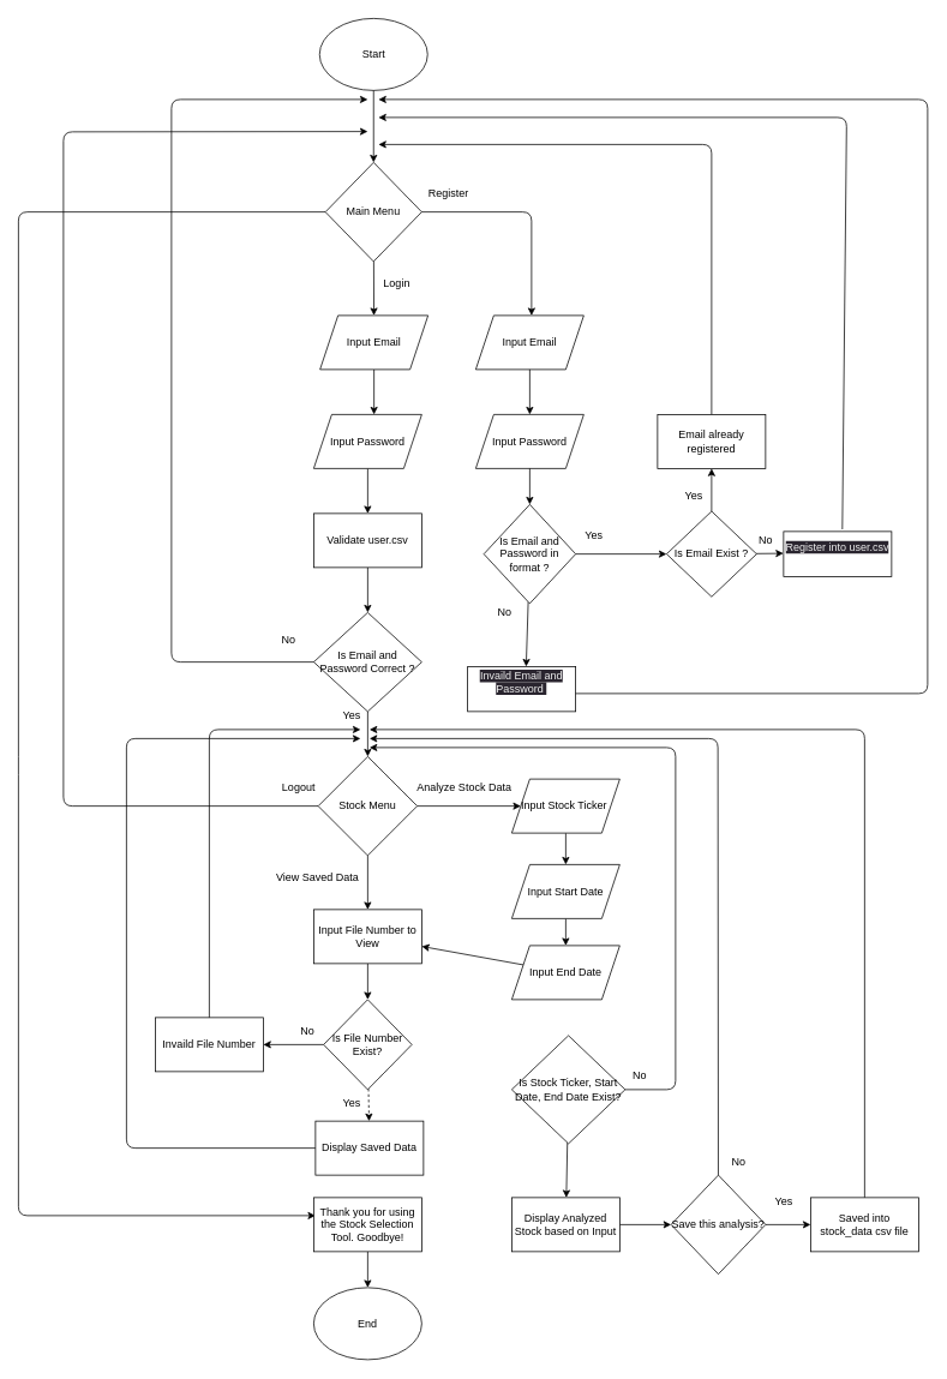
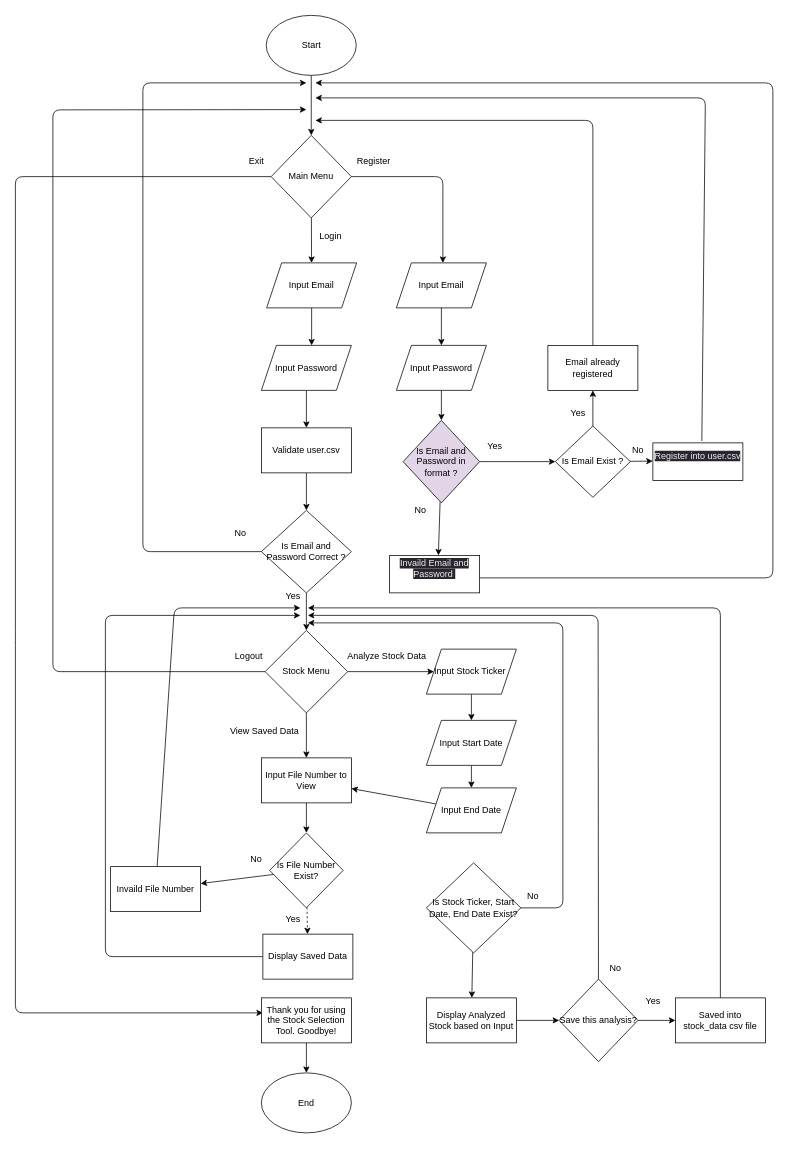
  <mxCell id="0" />
  <mxCell id="1" parent="0" />
  <mxCell id="2" value="Start" style="ellipse;whiteSpace=wrap;html=1;" vertex="1" parent="1"><mxGeometry x="354.5" y="20" width="120" height="80" as="geometry" /></mxCell>
  <mxCell id="3" value="" style="edgeStyle=none;html=1;" edge="1" parent="1" source="5" target="27"><mxGeometry relative="1" as="geometry" /></mxCell>
  <mxCell id="4" style="edgeStyle=none;html=1;" edge="1" parent="1" source="5"><mxGeometry relative="1" as="geometry"><mxPoint x="350" y="1350" as="targetPoint" /><Array as="points"><mxPoint x="20" y="235" /><mxPoint x="20" y="850" /><mxPoint x="20" y="1350" /></Array></mxGeometry></mxCell>
  <mxCell id="5" value="Main Menu" style="rhombus;whiteSpace=wrap;html=1;" vertex="1" parent="1"><mxGeometry x="361" y="180" width="107" height="110" as="geometry" /></mxCell>
  <mxCell id="6" value="" style="endArrow=classic;html=1;exitX=0.5;exitY=1;exitDx=0;exitDy=0;entryX=0.5;entryY=0;entryDx=0;entryDy=0;" edge="1" parent="1" source="2" target="5"><mxGeometry width="50" height="50" relative="1" as="geometry"><mxPoint x="390" y="400" as="sourcePoint" /><mxPoint x="530" y="210" as="targetPoint" /></mxGeometry></mxCell>
  <mxCell id="7" value="" style="endArrow=classic;html=1;exitX=1;exitY=0.5;exitDx=0;exitDy=0;" edge="1" parent="1" source="5"><mxGeometry width="50" height="50" relative="1" as="geometry"><mxPoint x="480" y="240" as="sourcePoint" /><mxPoint x="590" y="350" as="targetPoint" /><Array as="points"><mxPoint x="590" y="235" /></Array></mxGeometry></mxCell>
  <mxCell id="8" value="Register" style="text;html=1;strokeColor=none;fillColor=none;align=center;verticalAlign=middle;whiteSpace=wrap;rounded=0;" vertex="1" parent="1"><mxGeometry x="468" y="200" width="60" height="30" as="geometry" /></mxCell>
  <mxCell id="9" value="Input Email" style="shape=parallelogram;perimeter=parallelogramPerimeter;whiteSpace=wrap;html=1;fixedSize=1;" vertex="1" parent="1"><mxGeometry x="528" y="350" width="120" height="60" as="geometry" /></mxCell>
  <mxCell id="10" value="Input Password" style="shape=parallelogram;perimeter=parallelogramPerimeter;whiteSpace=wrap;html=1;fixedSize=1;" vertex="1" parent="1"><mxGeometry x="528" y="460" width="120" height="60" as="geometry" /></mxCell>
  <mxCell id="11" value="" style="endArrow=classic;html=1;entryX=0.5;entryY=0;entryDx=0;entryDy=0;exitX=0.5;exitY=1;exitDx=0;exitDy=0;" edge="1" parent="1" source="9" target="10"><mxGeometry width="50" height="50" relative="1" as="geometry"><mxPoint x="390" y="400" as="sourcePoint" /><mxPoint x="440" y="350" as="targetPoint" /></mxGeometry></mxCell>
  <mxCell id="12" value="" style="endArrow=classic;html=1;entryX=0.5;entryY=0;entryDx=0;entryDy=0;exitX=0.5;exitY=1;exitDx=0;exitDy=0;" edge="1" parent="1" source="10" target="15"><mxGeometry width="50" height="50" relative="1" as="geometry"><mxPoint x="390" y="540" as="sourcePoint" /><mxPoint x="440" y="490" as="targetPoint" /></mxGeometry></mxCell>
  <mxCell id="13" style="edgeStyle=none;html=1;exitX=1;exitY=0.5;exitDx=0;exitDy=0;" edge="1" parent="1" source="15"><mxGeometry relative="1" as="geometry"><mxPoint x="740" y="615" as="targetPoint" /></mxGeometry></mxCell>
  <mxCell id="14" style="edgeStyle=none;html=1;entryX=0.5;entryY=0;entryDx=0;entryDy=0;" edge="1" parent="1" source="15"><mxGeometry relative="1" as="geometry"><mxPoint x="584" y="740" as="targetPoint" /></mxGeometry></mxCell>
- <mxCell id="15" value="Is Email and Password in format ?" style="rhombus;whiteSpace=wrap;html=1;" vertex="1" parent="1"><mxGeometry x="537" y="560" width="102" height="110" as="geometry" /></mxCell>
+ <mxCell id="15" value="Is Email and Password in format ?" style="rhombus;whiteSpace=wrap;html=1;fillColor=#e1d5e7;" vertex="1" parent="1"><mxGeometry x="537" y="560" width="102" height="110" as="geometry" /></mxCell>
  <mxCell id="16" value="Yes" style="text;html=1;align=center;verticalAlign=middle;resizable=0;points=[];autosize=1;strokeColor=none;fillColor=none;" vertex="1" parent="1"><mxGeometry x="639" y="580" width="40" height="30" as="geometry" /></mxCell>
  <mxCell id="17" value="" style="edgeStyle=none;html=1;" edge="1" parent="1" source="19"><mxGeometry relative="1" as="geometry"><mxPoint x="790" y="520" as="targetPoint" /></mxGeometry></mxCell>
  <mxCell id="18" value="" style="edgeStyle=none;html=1;" edge="1" parent="1" source="19"><mxGeometry relative="1" as="geometry"><mxPoint x="869.786" y="614.312" as="targetPoint" /></mxGeometry></mxCell>
  <mxCell id="19" value="Is Email Exist ?" style="rhombus;whiteSpace=wrap;html=1;" vertex="1" parent="1"><mxGeometry x="740" y="567.5" width="100" height="95" as="geometry" /></mxCell>
  <mxCell id="20" style="edgeStyle=none;html=1;" edge="1" parent="1"><mxGeometry relative="1" as="geometry"><mxPoint x="420" y="110" as="targetPoint" /><mxPoint x="638" y="770" as="sourcePoint" /><Array as="points"><mxPoint x="1030" y="770" /><mxPoint x="1030" y="110" /></Array></mxGeometry></mxCell>
  <mxCell id="21" value="No" style="text;html=1;align=center;verticalAlign=middle;resizable=0;points=[];autosize=1;strokeColor=none;fillColor=none;" vertex="1" parent="1"><mxGeometry x="540" y="665" width="40" height="30" as="geometry" /></mxCell>
  <mxCell id="22" style="edgeStyle=none;html=1;" edge="1" parent="1"><mxGeometry relative="1" as="geometry"><mxPoint x="420" y="160" as="targetPoint" /><mxPoint x="790" y="460" as="sourcePoint" /><Array as="points"><mxPoint x="790" y="160" /></Array></mxGeometry></mxCell>
  <mxCell id="23" value="Yes" style="text;html=1;align=center;verticalAlign=middle;resizable=0;points=[];autosize=1;strokeColor=none;fillColor=none;" vertex="1" parent="1"><mxGeometry x="750" y="535" width="40" height="30" as="geometry" /></mxCell>
  <mxCell id="24" style="edgeStyle=none;html=1;" edge="1" parent="1"><mxGeometry relative="1" as="geometry"><mxPoint x="420" y="130" as="targetPoint" /><mxPoint x="935.271" y="587.5" as="sourcePoint" /><Array as="points"><mxPoint x="940" y="130" /></Array></mxGeometry></mxCell>
  <mxCell id="25" value="No" style="text;html=1;align=center;verticalAlign=middle;resizable=0;points=[];autosize=1;strokeColor=none;fillColor=none;" vertex="1" parent="1"><mxGeometry x="830" y="585" width="40" height="30" as="geometry" /></mxCell>
  <mxCell id="26" value="" style="edgeStyle=none;html=1;" edge="1" parent="1" source="27"><mxGeometry relative="1" as="geometry"><mxPoint x="415" y="460" as="targetPoint" /></mxGeometry></mxCell>
  <mxCell id="27" value="Input Email" style="shape=parallelogram;perimeter=parallelogramPerimeter;whiteSpace=wrap;html=1;fixedSize=1;" vertex="1" parent="1"><mxGeometry x="355" y="350" width="120" height="60" as="geometry" /></mxCell>
  <mxCell id="28" value="Login" style="text;html=1;align=center;verticalAlign=middle;resizable=0;points=[];autosize=1;strokeColor=none;fillColor=none;" vertex="1" parent="1"><mxGeometry x="415" y="300" width="50" height="30" as="geometry" /></mxCell>
  <mxCell id="29" value="" style="edgeStyle=none;html=1;" edge="1" parent="1" source="30"><mxGeometry relative="1" as="geometry"><mxPoint x="408" y="570" as="targetPoint" /></mxGeometry></mxCell>
  <mxCell id="30" value="Input Password" style="shape=parallelogram;perimeter=parallelogramPerimeter;whiteSpace=wrap;html=1;fixedSize=1;" vertex="1" parent="1"><mxGeometry x="348" y="460" width="120" height="60" as="geometry" /></mxCell>
  <mxCell id="31" value="" style="edgeStyle=none;html=1;" edge="1" parent="1" target="32"><mxGeometry relative="1" as="geometry"><mxPoint x="408" y="630" as="sourcePoint" /></mxGeometry></mxCell>
  <mxCell id="32" value="Is Email and Password Correct ?" style="rhombus;whiteSpace=wrap;html=1;" vertex="1" parent="1"><mxGeometry x="348" y="680" width="120" height="110" as="geometry" /></mxCell>
  <mxCell id="33" value="" style="endArrow=classic;html=1;exitX=0.5;exitY=1;exitDx=0;exitDy=0;" edge="1" parent="1" source="32"><mxGeometry width="50" height="50" relative="1" as="geometry"><mxPoint x="630" y="850" as="sourcePoint" /><mxPoint x="408" y="840" as="targetPoint" /></mxGeometry></mxCell>
  <mxCell id="34" value="Validate user.csv" style="rounded=0;whiteSpace=wrap;html=1;" vertex="1" parent="1"><mxGeometry x="348" y="570" width="120" height="60" as="geometry" /></mxCell>
  <mxCell id="35" value="&#10;&lt;span style=&quot;color: rgb(240, 240, 240); font-family: Helvetica; font-size: 12px; font-style: normal; font-variant-ligatures: normal; font-variant-caps: normal; font-weight: 400; letter-spacing: normal; orphans: 2; text-align: center; text-indent: 0px; text-transform: none; widows: 2; word-spacing: 0px; -webkit-text-stroke-width: 0px; background-color: rgb(42, 37, 47); text-decoration-thickness: initial; text-decoration-style: initial; text-decoration-color: initial; float: none; display: inline !important;&quot;&gt;Invaild Email and Password&amp;nbsp;&lt;/span&gt;&#10;&#10;" style="rounded=0;whiteSpace=wrap;html=1;" vertex="1" parent="1"><mxGeometry x="519" y="740" width="120" height="50" as="geometry" /></mxCell>
  <mxCell id="36" value="&#10;&lt;span style=&quot;color: rgb(240, 240, 240); font-family: Helvetica; font-size: 12px; font-style: normal; font-variant-ligatures: normal; font-variant-caps: normal; font-weight: 400; letter-spacing: normal; orphans: 2; text-align: center; text-indent: 0px; text-transform: none; widows: 2; word-spacing: 0px; -webkit-text-stroke-width: 0px; background-color: rgb(42, 37, 47); text-decoration-thickness: initial; text-decoration-style: initial; text-decoration-color: initial; float: none; display: inline !important;&quot;&gt;Register into user.csv&lt;/span&gt;&#10;&#10;" style="rounded=0;whiteSpace=wrap;html=1;" vertex="1" parent="1"><mxGeometry x="870" y="590" width="120" height="50" as="geometry" /></mxCell>
  <mxCell id="37" value="Email already registered" style="rounded=0;whiteSpace=wrap;html=1;" vertex="1" parent="1"><mxGeometry x="730" y="460" width="120" height="60" as="geometry" /></mxCell>
  <mxCell id="38" value="" style="endArrow=classic;html=1;exitX=0;exitY=0.5;exitDx=0;exitDy=0;" edge="1" parent="1" source="32"><mxGeometry width="50" height="50" relative="1" as="geometry"><mxPoint x="500" y="710" as="sourcePoint" /><mxPoint x="408" y="110" as="targetPoint" /><Array as="points"><mxPoint x="190" y="735" /><mxPoint x="190" y="110" /></Array></mxGeometry></mxCell>
  <mxCell id="39" value="No" style="text;html=1;align=center;verticalAlign=middle;resizable=0;points=[];autosize=1;strokeColor=none;fillColor=none;" vertex="1" parent="1"><mxGeometry x="300" y="695" width="40" height="30" as="geometry" /></mxCell>
  <mxCell id="40" value="Yes" style="text;html=1;align=center;verticalAlign=middle;resizable=0;points=[];autosize=1;strokeColor=none;fillColor=none;" vertex="1" parent="1"><mxGeometry x="370" y="780" width="40" height="30" as="geometry" /></mxCell>
  <mxCell id="41" value="" style="edgeStyle=none;html=1;" edge="1" parent="1" source="44" target="46"><mxGeometry relative="1" as="geometry" /></mxCell>
  <mxCell id="42" value="" style="edgeStyle=none;html=1;" edge="1" parent="1" source="44" target="66"><mxGeometry relative="1" as="geometry" /></mxCell>
  <mxCell id="43" style="edgeStyle=none;html=1;" edge="1" parent="1" source="44"><mxGeometry relative="1" as="geometry"><mxPoint x="408" y="145.647" as="targetPoint" /><Array as="points"><mxPoint x="70" y="895" /><mxPoint x="70" y="146" /></Array></mxGeometry></mxCell>
  <mxCell id="44" value="Stock Menu" style="rhombus;whiteSpace=wrap;html=1;" vertex="1" parent="1"><mxGeometry x="353" y="840" width="110" height="110" as="geometry" /></mxCell>
  <mxCell id="45" value="" style="edgeStyle=none;html=1;" edge="1" parent="1" source="46" target="49"><mxGeometry relative="1" as="geometry" /></mxCell>
  <mxCell id="46" value="Input Stock Ticker&amp;nbsp;" style="shape=parallelogram;perimeter=parallelogramPerimeter;whiteSpace=wrap;html=1;fixedSize=1;" vertex="1" parent="1"><mxGeometry x="568" y="865" width="120" height="60" as="geometry" /></mxCell>
  <mxCell id="47" value="Analyze Stock Data" style="text;html=1;align=center;verticalAlign=middle;resizable=0;points=[];autosize=1;strokeColor=none;fillColor=none;" vertex="1" parent="1"><mxGeometry x="450" y="860" width="130" height="30" as="geometry" /></mxCell>
  <mxCell id="48" value="" style="edgeStyle=none;html=1;" edge="1" parent="1" source="49" target="51"><mxGeometry relative="1" as="geometry" /></mxCell>
  <mxCell id="49" value="Input Start Date" style="shape=parallelogram;perimeter=parallelogramPerimeter;whiteSpace=wrap;html=1;fixedSize=1;" vertex="1" parent="1"><mxGeometry x="568" y="960" width="120" height="60" as="geometry" /></mxCell>
  <mxCell id="50" value="" style="edgeStyle=none;html=1;" edge="1" parent="1" source="51" target="66"><mxGeometry relative="1" as="geometry" /></mxCell>
  <mxCell id="51" value="Input End Date" style="shape=parallelogram;perimeter=parallelogramPerimeter;whiteSpace=wrap;html=1;fixedSize=1;" vertex="1" parent="1"><mxGeometry x="568" y="1050" width="120" height="60" as="geometry" /></mxCell>
  <mxCell id="52" value="" style="edgeStyle=none;html=1;" edge="1" parent="1" source="54"><mxGeometry relative="1" as="geometry"><mxPoint x="410" y="830" as="targetPoint" /><Array as="points"><mxPoint x="750" y="1210" /><mxPoint x="750" y="830" /></Array></mxGeometry></mxCell>
  <mxCell id="53" value="" style="edgeStyle=none;html=1;" edge="1" parent="1" source="54" target="57"><mxGeometry relative="1" as="geometry" /></mxCell>
  <mxCell id="54" value="Is Stock Ticker, Start Date, End Date Exist?" style="rhombus;whiteSpace=wrap;html=1;" vertex="1" parent="1"><mxGeometry x="568" y="1150" width="126" height="120" as="geometry" /></mxCell>
  <mxCell id="55" value="No" style="text;html=1;align=center;verticalAlign=middle;resizable=0;points=[];autosize=1;strokeColor=none;fillColor=none;" vertex="1" parent="1"><mxGeometry x="690" y="1180" width="40" height="30" as="geometry" /></mxCell>
  <mxCell id="56" value="" style="edgeStyle=none;html=1;" edge="1" parent="1" source="57" target="60"><mxGeometry relative="1" as="geometry" /></mxCell>
  <mxCell id="57" value="Display Analyzed Stock based on Input" style="whiteSpace=wrap;html=1;" vertex="1" parent="1"><mxGeometry x="568" y="1330" width="120" height="60" as="geometry" /></mxCell>
  <mxCell id="58" style="edgeStyle=none;html=1;" edge="1" parent="1" source="60"><mxGeometry relative="1" as="geometry"><mxPoint x="410" y="820" as="targetPoint" /><Array as="points"><mxPoint x="797" y="820" /></Array></mxGeometry></mxCell>
  <mxCell id="59" value="" style="edgeStyle=none;html=1;" edge="1" parent="1" source="60" target="64"><mxGeometry relative="1" as="geometry" /></mxCell>
  <mxCell id="60" value="Save this analysis?" style="rhombus;whiteSpace=wrap;html=1;" vertex="1" parent="1"><mxGeometry x="745" y="1305" width="105" height="110" as="geometry" /></mxCell>
  <mxCell id="61" value="No" style="text;html=1;align=center;verticalAlign=middle;resizable=0;points=[];autosize=1;strokeColor=none;fillColor=none;" vertex="1" parent="1"><mxGeometry x="800" y="1275" width="40" height="30" as="geometry" /></mxCell>
  <mxCell id="62" value="Yes" style="text;html=1;align=center;verticalAlign=middle;resizable=0;points=[];autosize=1;strokeColor=none;fillColor=none;" vertex="1" parent="1"><mxGeometry x="850" y="1320" width="40" height="30" as="geometry" /></mxCell>
  <mxCell id="63" style="edgeStyle=none;html=1;" edge="1" parent="1" source="64"><mxGeometry relative="1" as="geometry"><mxPoint x="410" y="810" as="targetPoint" /><Array as="points"><mxPoint x="960" y="810" /></Array></mxGeometry></mxCell>
  <mxCell id="64" value="Saved into stock_data csv file" style="rounded=0;whiteSpace=wrap;html=1;" vertex="1" parent="1"><mxGeometry x="900" y="1330" width="120" height="60" as="geometry" /></mxCell>
  <mxCell id="65" value="" style="edgeStyle=none;html=1;" edge="1" parent="1" source="66" target="71"><mxGeometry relative="1" as="geometry" /></mxCell>
  <mxCell id="66" value="Input File Number to View" style="rounded=0;whiteSpace=wrap;html=1;" vertex="1" parent="1"><mxGeometry x="348" y="1010" width="120" height="60" as="geometry" /></mxCell>
  <mxCell id="67" value="View Saved Data" style="text;html=1;align=center;verticalAlign=middle;resizable=0;points=[];autosize=1;strokeColor=none;fillColor=none;" vertex="1" parent="1"><mxGeometry x="292" y="960" width="120" height="30" as="geometry" /></mxCell>
  <mxCell id="68" value="Logout" style="text;html=1;align=center;verticalAlign=middle;resizable=0;points=[];autosize=1;strokeColor=none;fillColor=none;" vertex="1" parent="1"><mxGeometry x="301" y="860" width="60" height="30" as="geometry" /></mxCell>
  <mxCell id="69" value="" style="edgeStyle=none;html=1;" edge="1" parent="1" source="71" target="73"><mxGeometry relative="1" as="geometry" /></mxCell>
  <mxCell id="70" value="" style="edgeStyle=none;html=1;dashed=1;" edge="1" parent="1" source="71" target="76"><mxGeometry relative="1" as="geometry" /></mxCell>
  <mxCell id="71" value="Is File Number Exist?" style="rhombus;whiteSpace=wrap;html=1;" vertex="1" parent="1"><mxGeometry x="359" y="1110" width="98" height="100" as="geometry" /></mxCell>
  <mxCell id="72" style="edgeStyle=none;html=1;entryX=0.75;entryY=1;entryDx=0;entryDy=0;entryPerimeter=0;" edge="1" parent="1" source="73" target="40"><mxGeometry relative="1" as="geometry"><mxPoint x="410" y="820" as="targetPoint" /><Array as="points"><mxPoint x="232" y="810" /></Array></mxGeometry></mxCell>
- <mxCell id="73" value="Invaild File Number" style="whiteSpace=wrap;html=1;" vertex="1" parent="1"><mxGeometry x="172" y="1130" width="120" height="60" as="geometry" /></mxCell>
+ <mxCell id="73" value="Invaild File Number" style="whiteSpace=wrap;html=1;" vertex="1" parent="1"><mxGeometry x="147" y="1155" width="120" height="60" as="geometry" /></mxCell>
  <mxCell id="74" value="No" style="text;html=1;align=center;verticalAlign=middle;resizable=0;points=[];autosize=1;strokeColor=none;fillColor=none;" vertex="1" parent="1"><mxGeometry x="321" y="1130" width="40" height="30" as="geometry" /></mxCell>
  <mxCell id="75" style="edgeStyle=none;html=1;" edge="1" parent="1" source="76"><mxGeometry relative="1" as="geometry"><mxPoint x="400" y="820" as="targetPoint" /><Array as="points"><mxPoint x="140" y="1275" /><mxPoint x="140" y="820" /></Array></mxGeometry></mxCell>
  <mxCell id="76" value="Display Saved Data" style="rounded=0;whiteSpace=wrap;html=1;" vertex="1" parent="1"><mxGeometry x="350" y="1245" width="120" height="60" as="geometry" /></mxCell>
  <mxCell id="77" value="Yes" style="text;html=1;align=center;verticalAlign=middle;resizable=0;points=[];autosize=1;strokeColor=none;fillColor=none;" vertex="1" parent="1"><mxGeometry x="370" y="1210" width="40" height="30" as="geometry" /></mxCell>
+ <mxCell id="78" value="Exit" style="text;html=1;align=center;verticalAlign=middle;resizable=0;points=[];autosize=1;strokeColor=none;fillColor=none;" vertex="1" parent="1"><mxGeometry x="321" y="200" width="40" height="30" as="geometry" /></mxCell>
  <mxCell id="79" value="" style="edgeStyle=none;html=1;" edge="1" parent="1" source="80" target="81"><mxGeometry relative="1" as="geometry" /></mxCell>
  <mxCell id="80" value="Thank you for using the Stock Selection Tool. Goodbye!" style="rounded=0;whiteSpace=wrap;html=1;" vertex="1" parent="1"><mxGeometry x="348" y="1330" width="120" height="60" as="geometry" /></mxCell>
  <mxCell id="81" value="End" style="ellipse;whiteSpace=wrap;html=1;" vertex="1" parent="1"><mxGeometry x="348" y="1430" width="120" height="80" as="geometry" /></mxCell>
